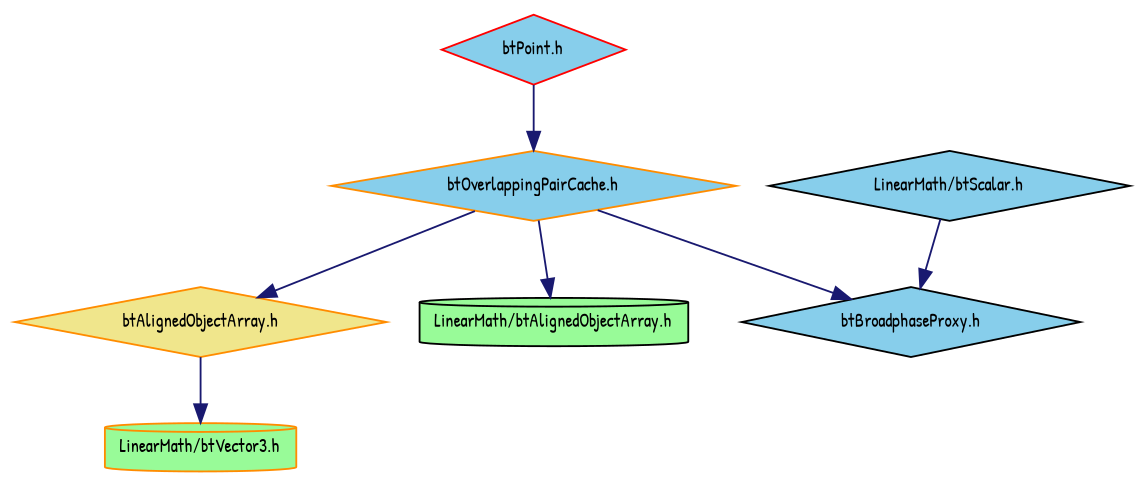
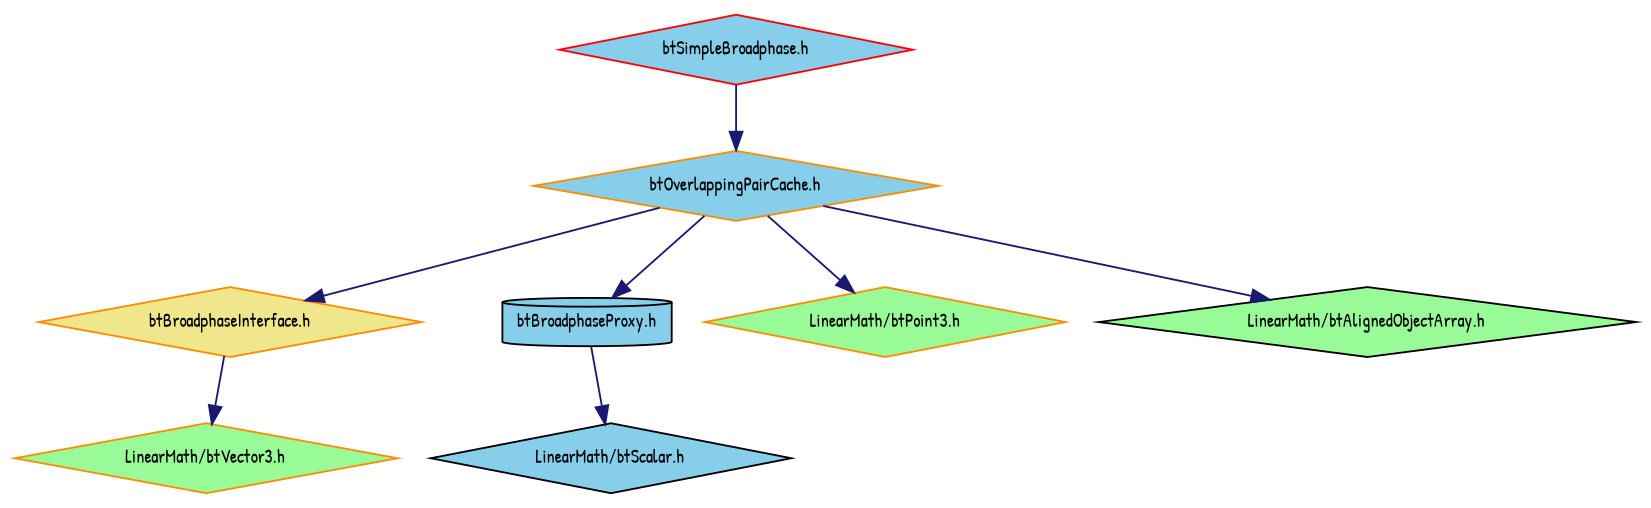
  digraph {
    fontname="Patrick Hand"
    node [color=darkorange fillcolor=skyblue fontname="Patrick Hand" fontsize=10 shape=diamond style=filled]
    edge [color=midnightblue fontname="Patrick Hand" fontsize=10 labelfontname=Helvetica labelfontsize=10 style=solid]
-   n1 [color=red fontcolor=black height=0.2 label="btPoint.h" width=0.4]
+   n1 [color=red fontcolor=black height=0.2 label="btSimpleBroadphase.h" width=0.4]
    n2 [height=0.2 label="btOverlappingPairCache.h" width=0.4]
-   n3 [fillcolor=khaki height=0.2 label="btAlignedObjectArray.h" width=0.4]
-   n4 [color=black height=0.2 label="btBroadphaseProxy.h" width=0.4]
-   n6 [color=black fillcolor=palegreen height=0.2 label="LinearMath/btAlignedObjectArray.h" shape=cylinder width=0.4]
-   n7 [fillcolor=palegreen height=0.2 label="LinearMath/btVector3.h" shape=cylinder width=0.4]
+   n3 [fillcolor=khaki height=0.2 label="btBroadphaseInterface.h" width=0.4]
+   n4 [color=black height=0.2 label="btBroadphaseProxy.h" shape=cylinder width=0.4]
+   n5 [fillcolor=palegreen height=0.2 label="LinearMath/btPoint3.h" width=0.4]
+   n6 [color=black fillcolor=palegreen height=0.2 label="LinearMath/btAlignedObjectArray.h" width=0.4]
+   n7 [fillcolor=palegreen height=0.2 label="LinearMath/btVector3.h" width=0.4]
    n8 [color=black height=0.2 label="LinearMath/btScalar.h" width=0.4]
    n1 -> n2
    n2 -> n3
    n2 -> n4
+   n2 -> n5
    n2 -> n6
    n3 -> n7
-   n8 -> n4
+   n4 -> n8
  }
